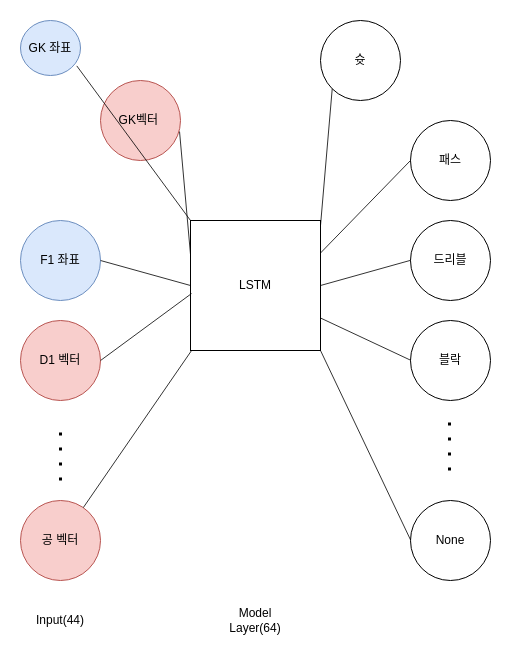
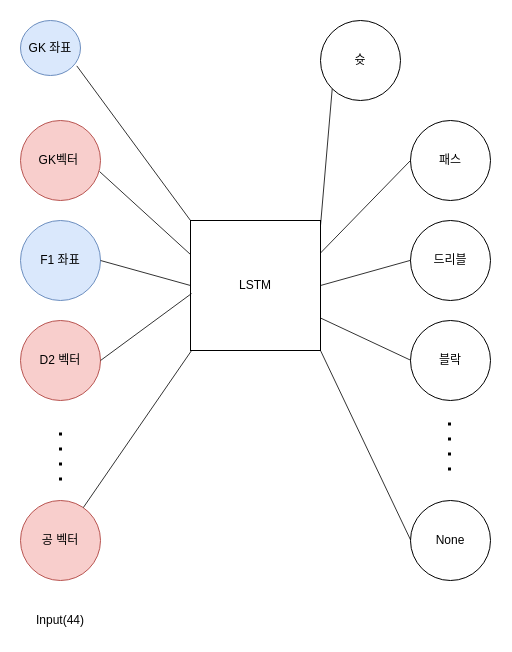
  <mxCell id="0" />
  <mxCell id="1" parent="0" />
  <mxCell id="2" value="GK 좌표" style="ellipse;whiteSpace=wrap;html=1;aspect=fixed;fillColor=#dae8fc;strokeColor=#6c8ebf;" parent="1" vertex="1"><mxGeometry x="20" y="20" width="60" height="55" as="geometry" /></mxCell>
- <mxCell id="3" value="GK벡터&amp;nbsp;" style="ellipse;whiteSpace=wrap;html=1;aspect=fixed;fillColor=#f8cecc;strokeColor=#b85450;" parent="1" vertex="1"><mxGeometry x="100" y="80" width="80" height="80" as="geometry" /></mxCell>
+ <mxCell id="3" value="GK벡터&amp;nbsp;" style="ellipse;whiteSpace=wrap;html=1;aspect=fixed;fillColor=#f8cecc;strokeColor=#b85450;" parent="1" vertex="1"><mxGeometry x="20" y="120" width="80" height="80" as="geometry" /></mxCell>
  <mxCell id="4" value="F1 좌표" style="ellipse;whiteSpace=wrap;html=1;aspect=fixed;fillColor=#dae8fc;strokeColor=#6c8ebf;" parent="1" vertex="1"><mxGeometry x="20" y="220" width="80" height="80" as="geometry" /></mxCell>
- <mxCell id="5" value="D1 벡터" style="ellipse;whiteSpace=wrap;html=1;aspect=fixed;fillColor=#f8cecc;strokeColor=#b85450;" parent="1" vertex="1"><mxGeometry x="20" y="320" width="80" height="80" as="geometry" /></mxCell>
+ <mxCell id="5" value="D2 벡터" style="ellipse;whiteSpace=wrap;html=1;aspect=fixed;fillColor=#f8cecc;strokeColor=#b85450;" parent="1" vertex="1"><mxGeometry x="20" y="320" width="80" height="80" as="geometry" /></mxCell>
  <mxCell id="6" value="" style="endArrow=none;dashed=1;html=1;dashPattern=1 4;strokeWidth=3;" parent="1" edge="1"><mxGeometry width="50" height="50" relative="1" as="geometry"><mxPoint x="60" y="480" as="sourcePoint" /><mxPoint x="60" y="420" as="targetPoint" /></mxGeometry></mxCell>
  <mxCell id="7" value="공 벡터" style="ellipse;whiteSpace=wrap;html=1;aspect=fixed;fillColor=#f8cecc;strokeColor=#b85450;" parent="1" vertex="1"><mxGeometry x="20" y="500" width="80" height="80" as="geometry" /></mxCell>
  <mxCell id="8" value="LSTM" style="whiteSpace=wrap;html=1;aspect=fixed;" parent="1" vertex="1"><mxGeometry x="190" y="220" width="130" height="130" as="geometry" /></mxCell>
  <mxCell id="9" value="드리블" style="ellipse;whiteSpace=wrap;html=1;aspect=fixed;" parent="1" vertex="1"><mxGeometry x="410" y="220" width="80" height="80" as="geometry" /></mxCell>
  <mxCell id="10" value="슛" style="ellipse;whiteSpace=wrap;html=1;aspect=fixed;" parent="1" vertex="1"><mxGeometry x="320" y="20" width="80" height="80" as="geometry" /></mxCell>
  <mxCell id="11" value="패스" style="ellipse;whiteSpace=wrap;html=1;aspect=fixed;" parent="1" vertex="1"><mxGeometry x="410" y="120" width="80" height="80" as="geometry" /></mxCell>
  <mxCell id="12" value="블락" style="ellipse;whiteSpace=wrap;html=1;aspect=fixed;" parent="1" vertex="1"><mxGeometry x="410" y="320" width="80" height="80" as="geometry" /></mxCell>
  <mxCell id="13" value="" style="endArrow=none;dashed=1;html=1;dashPattern=1 4;strokeWidth=3;" parent="1" edge="1"><mxGeometry width="50" height="50" relative="1" as="geometry"><mxPoint x="449" y="470" as="sourcePoint" /><mxPoint x="449" y="410" as="targetPoint" /></mxGeometry></mxCell>
  <mxCell id="14" value="None" style="ellipse;whiteSpace=wrap;html=1;aspect=fixed;" parent="1" vertex="1"><mxGeometry x="410" y="500" width="80" height="80" as="geometry" /></mxCell>
  <mxCell id="15" value="Input(44)" style="text;html=1;strokeColor=none;fillColor=none;align=center;verticalAlign=middle;whiteSpace=wrap;rounded=0;" parent="1" vertex="1"><mxGeometry x="40" y="610" width="40" height="20" as="geometry" /></mxCell>
- <mxCell id="16" value="Model Layer(64)" style="text;html=1;strokeColor=none;fillColor=none;align=center;verticalAlign=middle;whiteSpace=wrap;rounded=0;" parent="1" vertex="1"><mxGeometry x="235" y="610" width="40" height="20" as="geometry" /></mxCell>
  <mxCell id="17" value="" style="endArrow=none;html=1;strokeWidth=1;opacity=80;exitX=0.938;exitY=0.825;exitDx=0;exitDy=0;exitPerimeter=0;" parent="1" source="2" edge="1"><mxGeometry width="50" height="50" relative="1" as="geometry"><mxPoint x="140" y="270" as="sourcePoint" /><mxPoint x="190" y="220" as="targetPoint" /><Array as="points" /></mxGeometry></mxCell>
  <mxCell id="18" value="" style="endArrow=none;html=1;strokeWidth=1;opacity=80;exitX=0.988;exitY=0.638;exitDx=0;exitDy=0;exitPerimeter=0;" parent="1" source="3" edge="1"><mxGeometry width="50" height="50" relative="1" as="geometry"><mxPoint x="95.04" y="120" as="sourcePoint" /><mxPoint x="190" y="254" as="targetPoint" /><Array as="points" /></mxGeometry></mxCell>
  <mxCell id="19" value="" style="endArrow=none;html=1;strokeWidth=1;opacity=80;exitX=0.938;exitY=0.825;exitDx=0;exitDy=0;exitPerimeter=0;entryX=0;entryY=0.5;entryDx=0;entryDy=0;" parent="1" target="8" edge="1"><mxGeometry width="50" height="50" relative="1" as="geometry"><mxPoint x="100.04" y="260" as="sourcePoint" /><mxPoint x="195" y="394" as="targetPoint" /><Array as="points" /></mxGeometry></mxCell>
  <mxCell id="20" value="" style="endArrow=none;html=1;strokeWidth=1;opacity=80;exitX=0.938;exitY=0.825;exitDx=0;exitDy=0;exitPerimeter=0;entryX=0.008;entryY=0.562;entryDx=0;entryDy=0;entryPerimeter=0;" parent="1" target="8" edge="1"><mxGeometry width="50" height="50" relative="1" as="geometry"><mxPoint x="100.04" y="360" as="sourcePoint" /><mxPoint x="195" y="494" as="targetPoint" /><Array as="points" /></mxGeometry></mxCell>
  <mxCell id="21" value="" style="endArrow=none;html=1;strokeWidth=1;opacity=80;entryX=0.008;entryY=0.562;entryDx=0;entryDy=0;entryPerimeter=0;" parent="1" source="7" edge="1"><mxGeometry width="50" height="50" relative="1" as="geometry"><mxPoint x="100.04" y="417" as="sourcePoint" /><mxPoint x="191.04" y="350.06" as="targetPoint" /><Array as="points" /></mxGeometry></mxCell>
  <mxCell id="22" value="" style="endArrow=none;html=1;strokeWidth=1;opacity=80;entryX=0;entryY=1;entryDx=0;entryDy=0;" parent="1" target="10" edge="1"><mxGeometry width="50" height="50" relative="1" as="geometry"><mxPoint x="320" y="225" as="sourcePoint" /><mxPoint x="370" y="175" as="targetPoint" /></mxGeometry></mxCell>
  <mxCell id="23" value="" style="endArrow=none;html=1;strokeWidth=1;opacity=80;entryX=0;entryY=1;entryDx=0;entryDy=0;exitX=1;exitY=0.5;exitDx=0;exitDy=0;" parent="1" source="8" edge="1"><mxGeometry width="50" height="50" relative="1" as="geometry"><mxPoint x="308.5" y="396.5" as="sourcePoint" /><mxPoint x="410.216" y="259.784" as="targetPoint" /></mxGeometry></mxCell>
  <mxCell id="24" value="" style="endArrow=none;html=1;strokeWidth=1;opacity=80;entryX=0;entryY=1;entryDx=0;entryDy=0;exitX=1;exitY=0.75;exitDx=0;exitDy=0;" parent="1" source="8" edge="1"><mxGeometry width="50" height="50" relative="1" as="geometry"><mxPoint x="308.5" y="496.5" as="sourcePoint" /><mxPoint x="410.216" y="359.784" as="targetPoint" /></mxGeometry></mxCell>
  <mxCell id="25" value="" style="endArrow=none;html=1;strokeWidth=1;opacity=80;entryX=0;entryY=1;entryDx=0;entryDy=0;exitX=1;exitY=1;exitDx=0;exitDy=0;exitPerimeter=0;" parent="1" source="8" edge="1"><mxGeometry width="50" height="50" relative="1" as="geometry"><mxPoint x="308.5" y="676.5" as="sourcePoint" /><mxPoint x="410.216" y="539.784" as="targetPoint" /></mxGeometry></mxCell>
  <mxCell id="26" value="" style="endArrow=none;html=1;strokeWidth=1;opacity=80;entryX=0;entryY=1;entryDx=0;entryDy=0;exitX=1;exitY=0.25;exitDx=0;exitDy=0;" parent="1" source="8" edge="1"><mxGeometry width="50" height="50" relative="1" as="geometry"><mxPoint x="308.5" y="296.5" as="sourcePoint" /><mxPoint x="410.216" y="159.784" as="targetPoint" /></mxGeometry></mxCell>
